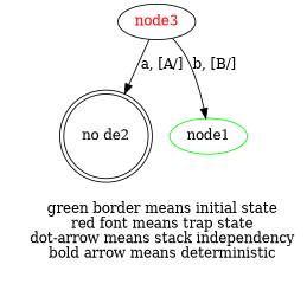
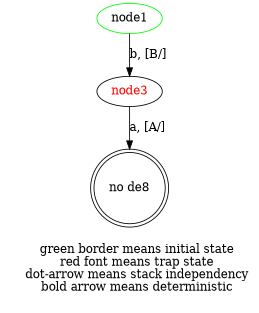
  digraph {
    label="\n    green border means initial state\n    red font means trap state\n    dot-arrow means stack independency\n    bold arrow means deterministic\n    "
    node [shape=oval]
-   n1 [label="no de2" shape=doublecircle]
+   n1 [label="no de8" shape=doublecircle]
    n2 [color=green label=node1]
    n3 [fontcolor=red label=node3]
    n3 -> n1 [label="a, [A/]"]
-   n3 -> n2 [label="b, [B/]"]
+   n2 -> n3 [label="b, [B/]"]
  }
